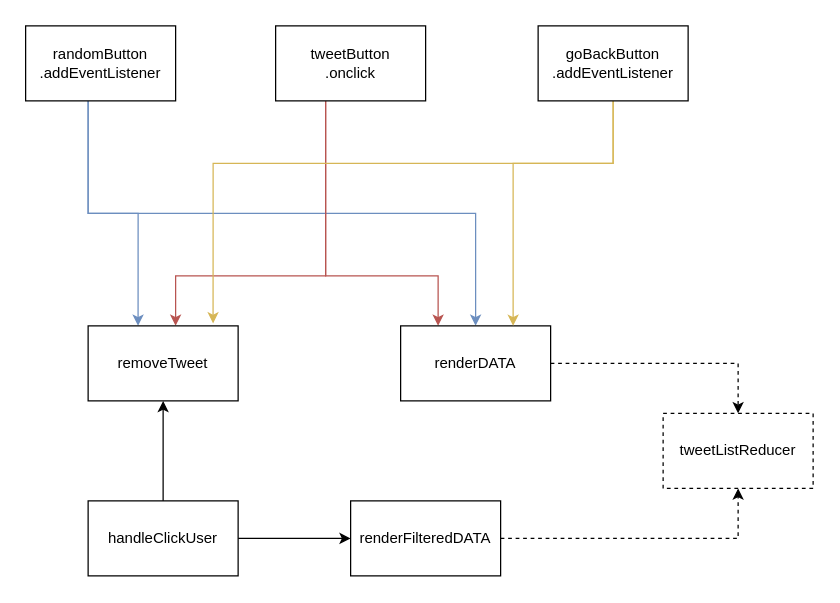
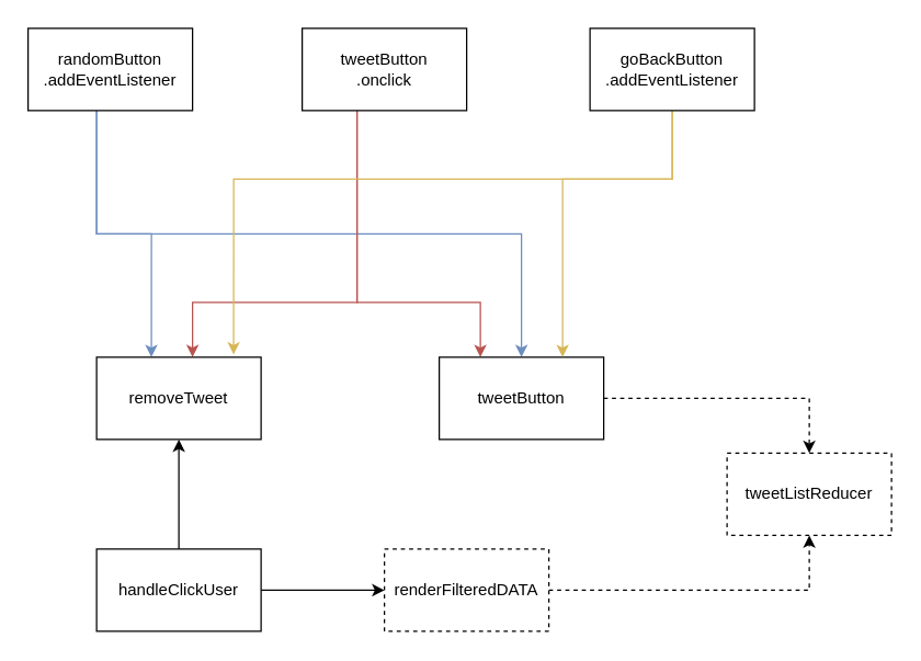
  <mxCell id="0" />
  <mxCell id="1" parent="0" />
  <mxCell id="2" value="tweetListReducer" style="rounded=0;whiteSpace=wrap;html=1;dashed=1;" vertex="1" parent="1"><mxGeometry x="530" y="330" width="120" height="60" as="geometry" /></mxCell>
  <mxCell id="3" style="edgeStyle=orthogonalEdgeStyle;rounded=0;orthogonalLoop=1;jettySize=auto;html=1;entryX=0.333;entryY=0;entryDx=0;entryDy=0;fillColor=#dae8fc;strokeColor=#6c8ebf;entryPerimeter=0;" edge="1" parent="1" source="5" target="12"><mxGeometry relative="1" as="geometry"><Array as="points"><mxPoint x="70" y="170" /><mxPoint x="110" y="170" /></Array></mxGeometry></mxCell>
  <mxCell id="4" style="edgeStyle=orthogonalEdgeStyle;rounded=0;orthogonalLoop=1;jettySize=auto;html=1;entryX=0.5;entryY=0;entryDx=0;entryDy=0;fillColor=#dae8fc;strokeColor=#6c8ebf;" edge="1" parent="1" source="5" target="16"><mxGeometry relative="1" as="geometry"><Array as="points"><mxPoint x="70" y="170" /><mxPoint x="380" y="170" /></Array></mxGeometry></mxCell>
  <mxCell id="5" value="randomButton&lt;br&gt;.addEventListener" style="rounded=0;whiteSpace=wrap;html=1;" vertex="1" parent="1"><mxGeometry x="20" y="20" width="120" height="60" as="geometry" /></mxCell>
  <mxCell id="6" style="edgeStyle=orthogonalEdgeStyle;rounded=0;orthogonalLoop=1;jettySize=auto;html=1;fillColor=#f8cecc;strokeColor=#b85450;" edge="1" parent="1" source="8" target="12"><mxGeometry relative="1" as="geometry"><Array as="points"><mxPoint x="260" y="220" /><mxPoint x="140" y="220" /></Array></mxGeometry></mxCell>
  <mxCell id="7" style="edgeStyle=orthogonalEdgeStyle;rounded=0;orthogonalLoop=1;jettySize=auto;html=1;entryX=0.25;entryY=0;entryDx=0;entryDy=0;fillColor=#f8cecc;strokeColor=#b85450;" edge="1" parent="1" source="8" target="16"><mxGeometry relative="1" as="geometry"><Array as="points"><mxPoint x="260" y="220" /><mxPoint x="350" y="220" /></Array></mxGeometry></mxCell>
  <mxCell id="8" value="tweetButton&lt;br&gt;.onclick" style="rounded=0;whiteSpace=wrap;html=1;" vertex="1" parent="1"><mxGeometry x="220" y="20" width="120" height="60" as="geometry" /></mxCell>
  <mxCell id="9" style="edgeStyle=orthogonalEdgeStyle;rounded=0;orthogonalLoop=1;jettySize=auto;html=1;entryX=0.5;entryY=1;entryDx=0;entryDy=0;" edge="1" parent="1" source="11" target="12"><mxGeometry relative="1" as="geometry" /></mxCell>
  <mxCell id="10" style="edgeStyle=orthogonalEdgeStyle;rounded=0;orthogonalLoop=1;jettySize=auto;html=1;entryX=0;entryY=0.5;entryDx=0;entryDy=0;" edge="1" parent="1" source="11" target="14"><mxGeometry relative="1" as="geometry" /></mxCell>
  <mxCell id="11" value="handleClickUser" style="rounded=0;whiteSpace=wrap;html=1;" vertex="1" parent="1"><mxGeometry x="70" y="400" width="120" height="60" as="geometry" /></mxCell>
  <mxCell id="12" value="removeTweet" style="rounded=0;whiteSpace=wrap;html=1;" vertex="1" parent="1"><mxGeometry x="70" y="260" width="120" height="60" as="geometry" /></mxCell>
  <mxCell id="13" style="edgeStyle=orthogonalEdgeStyle;rounded=0;orthogonalLoop=1;jettySize=auto;html=1;entryX=0.5;entryY=1;entryDx=0;entryDy=0;dashed=1;" edge="1" parent="1" source="14" target="2"><mxGeometry relative="1" as="geometry" /></mxCell>
- <mxCell id="14" value="renderFilteredDATA" style="rounded=0;whiteSpace=wrap;html=1;" vertex="1" parent="1"><mxGeometry x="280" y="400" width="120" height="60" as="geometry" /></mxCell>
+ <mxCell id="14" value="renderFilteredDATA" style="rounded=0;whiteSpace=wrap;html=1;dashed=1;" vertex="1" parent="1"><mxGeometry x="280" y="400" width="120" height="60" as="geometry" /></mxCell>
  <mxCell id="15" style="edgeStyle=orthogonalEdgeStyle;rounded=0;orthogonalLoop=1;jettySize=auto;html=1;entryX=0.5;entryY=0;entryDx=0;entryDy=0;dashed=1;" edge="1" parent="1" source="16" target="2"><mxGeometry relative="1" as="geometry"><mxPoint x="590" y="320" as="targetPoint" /></mxGeometry></mxCell>
- <mxCell id="16" value="renderDATA" style="rounded=0;whiteSpace=wrap;html=1;" vertex="1" parent="1"><mxGeometry x="320" y="260" width="120" height="60" as="geometry" /></mxCell>
+ <mxCell id="16" value="tweetButton" style="rounded=0;whiteSpace=wrap;html=1;" vertex="1" parent="1"><mxGeometry x="320" y="260" width="120" height="60" as="geometry" /></mxCell>
  <mxCell id="17" style="edgeStyle=orthogonalEdgeStyle;rounded=0;orthogonalLoop=1;jettySize=auto;html=1;entryX=0.833;entryY=-0.033;entryDx=0;entryDy=0;entryPerimeter=0;fillColor=#fff2cc;strokeColor=#d6b656;" edge="1" parent="1" source="19" target="12"><mxGeometry relative="1" as="geometry"><Array as="points"><mxPoint x="490" y="130" /><mxPoint x="170" y="130" /></Array></mxGeometry></mxCell>
  <mxCell id="18" style="edgeStyle=orthogonalEdgeStyle;rounded=0;orthogonalLoop=1;jettySize=auto;html=1;entryX=0.75;entryY=0;entryDx=0;entryDy=0;fillColor=#fff2cc;strokeColor=#d6b656;" edge="1" parent="1" source="19" target="16"><mxGeometry relative="1" as="geometry"><Array as="points"><mxPoint x="490" y="130" /><mxPoint x="410" y="130" /></Array></mxGeometry></mxCell>
  <mxCell id="19" value="goBackButton&lt;br&gt;.addEventListener" style="rounded=0;whiteSpace=wrap;html=1;" vertex="1" parent="1"><mxGeometry x="430" y="20" width="120" height="60" as="geometry" /></mxCell>
